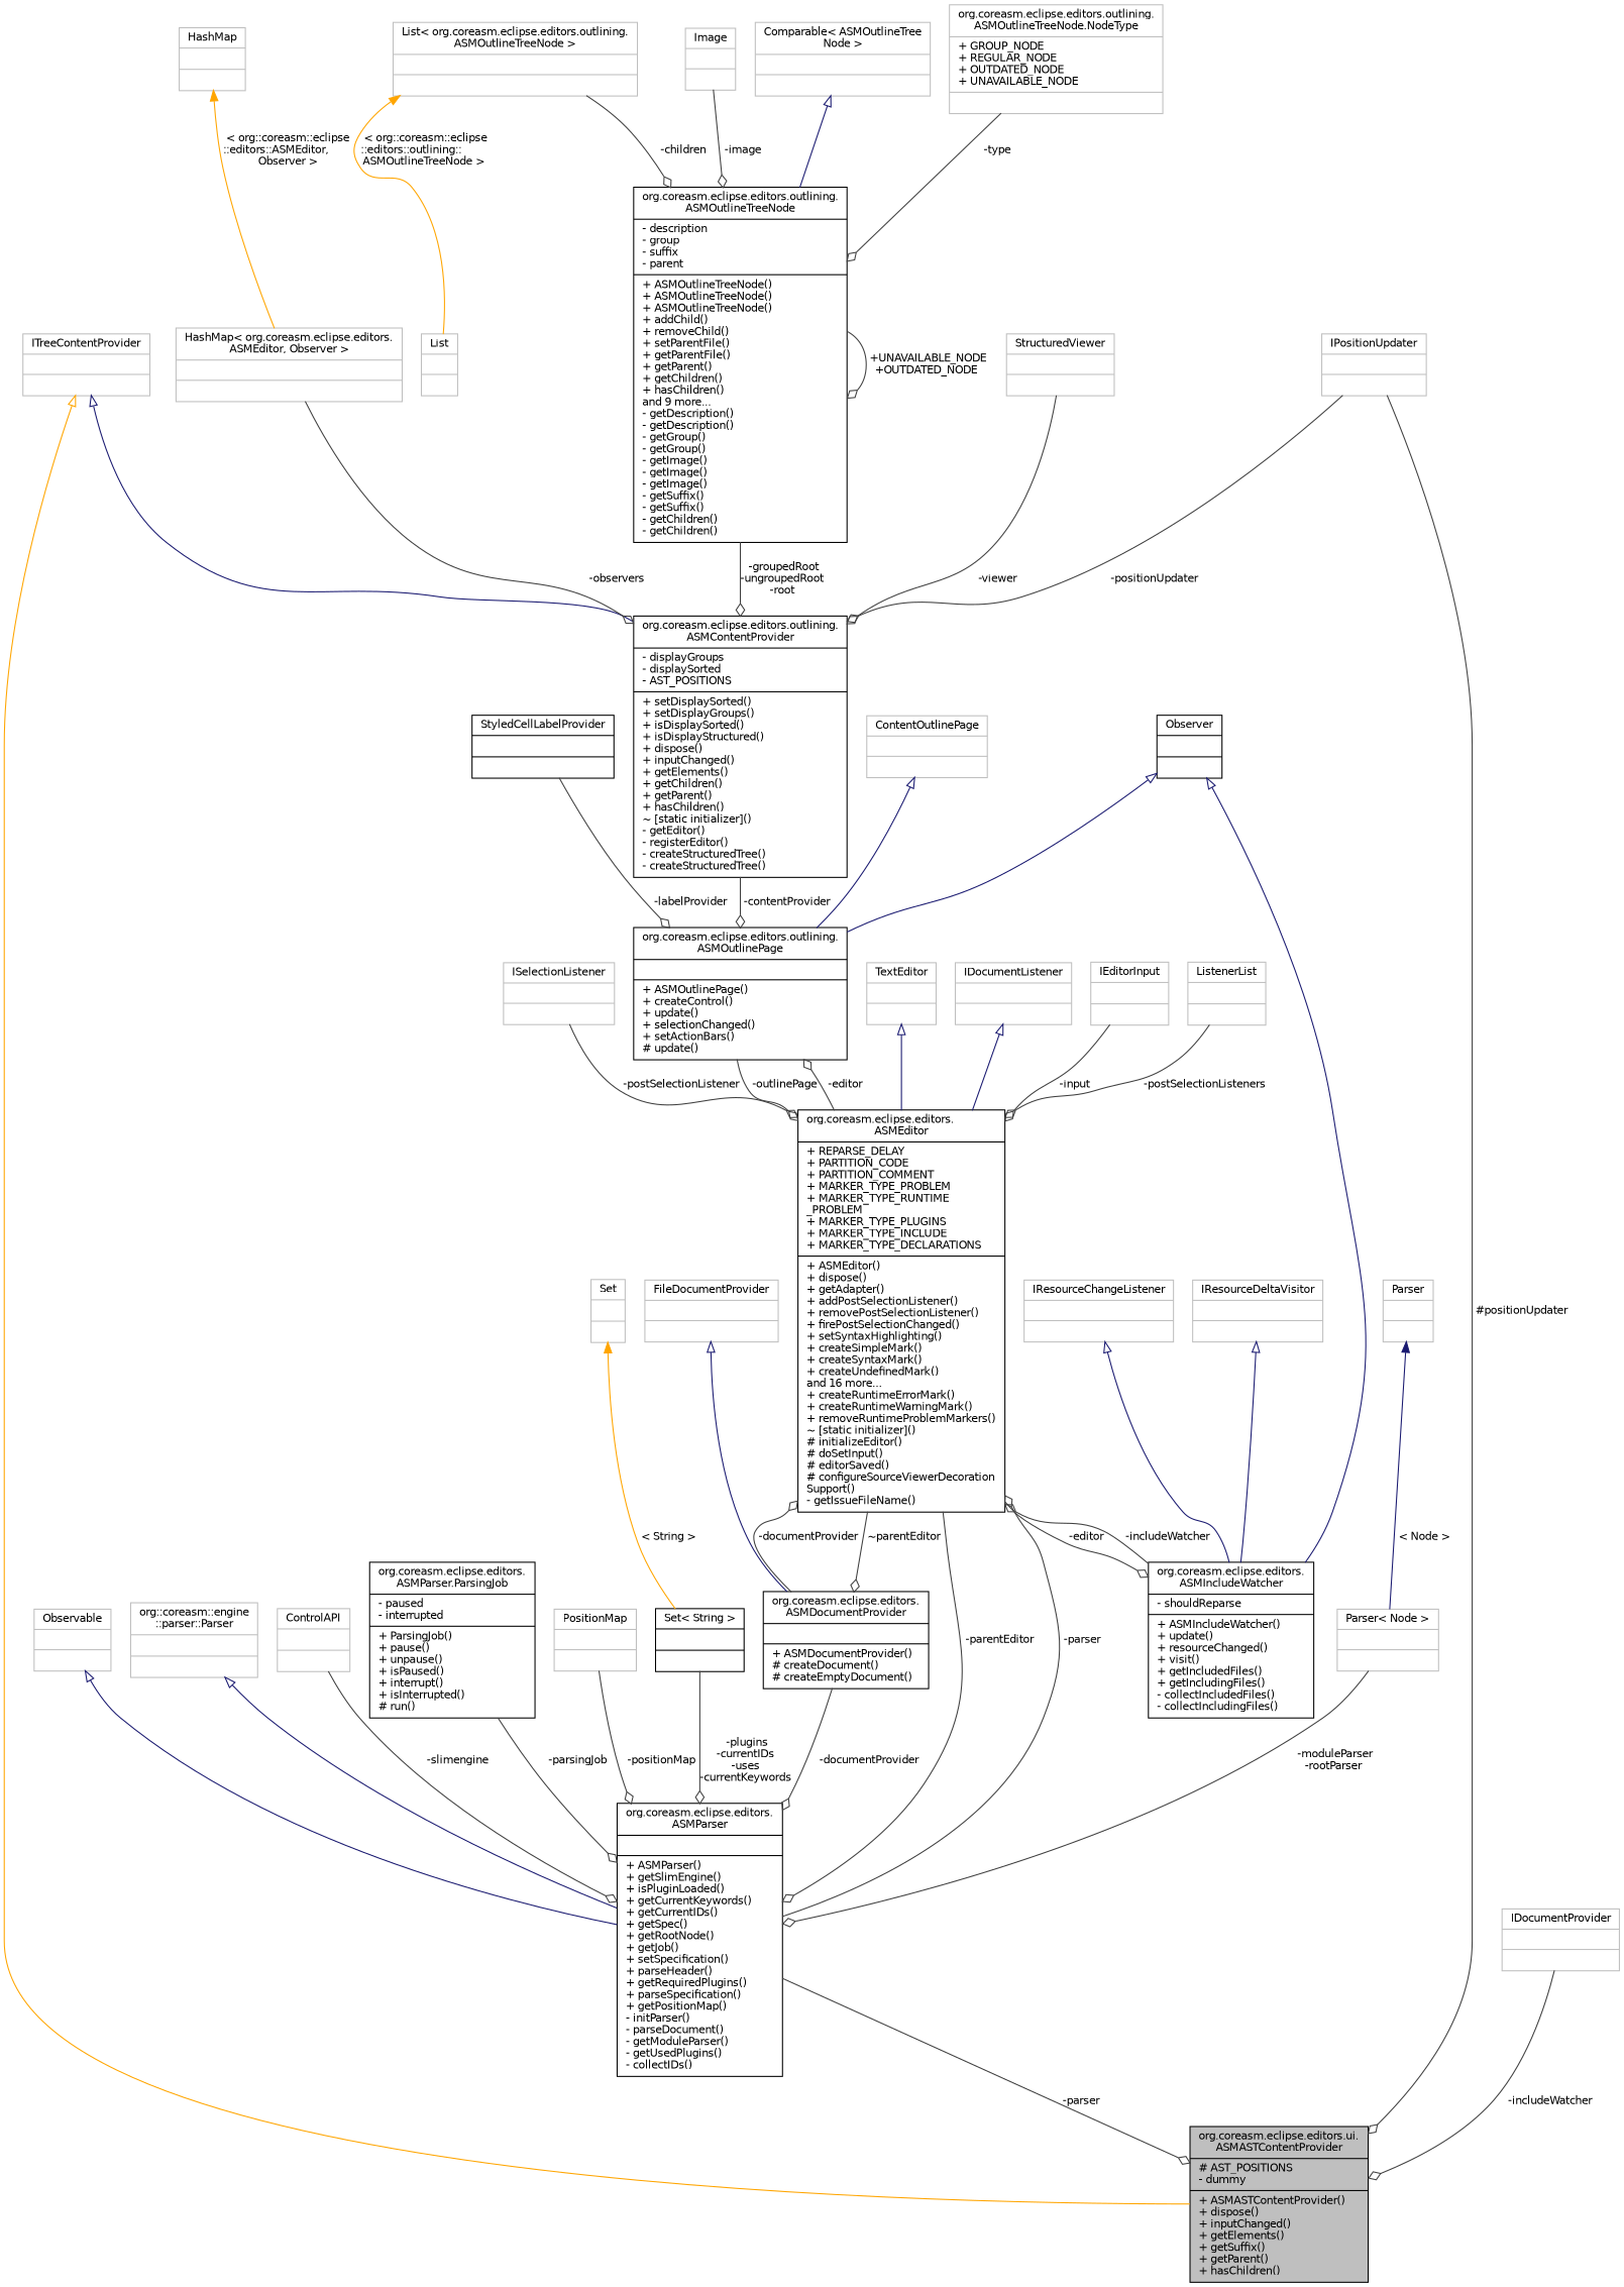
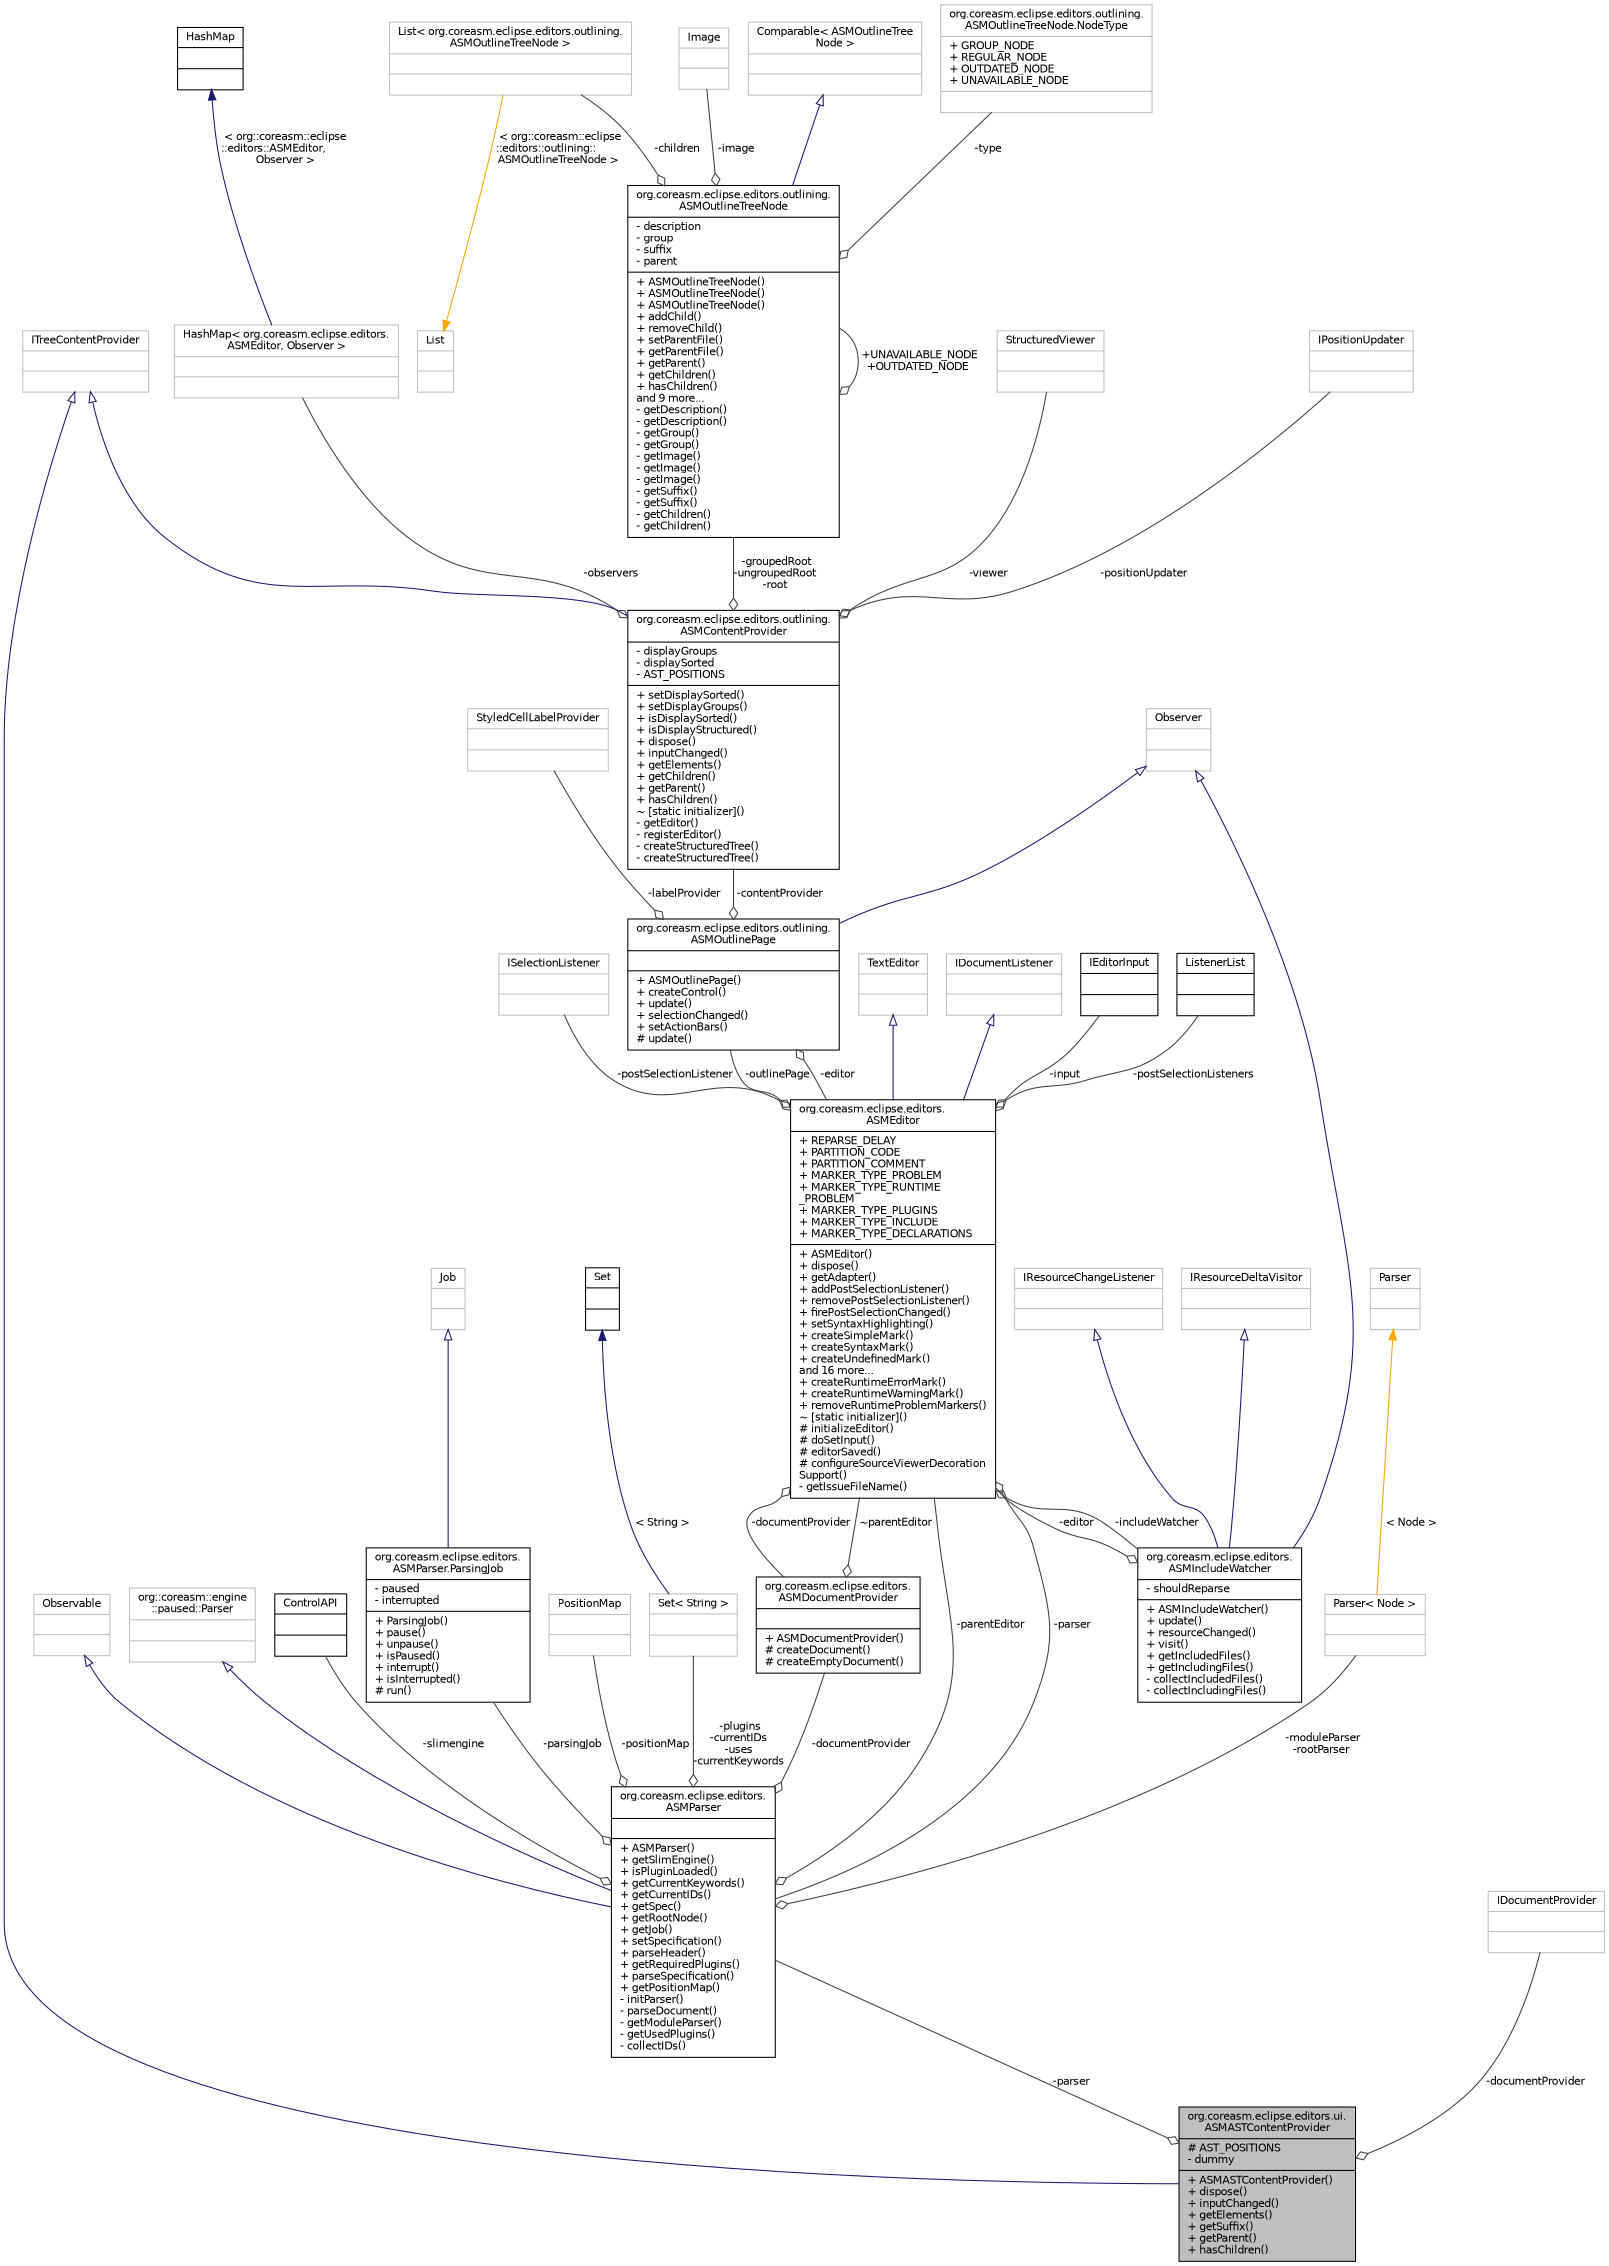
  digraph {
    fontname="DejaVu Sans"
    node [color=grey75 fontname="DejaVu Sans" fontsize=10 shape=record]
    edge [color=grey25 fontname="DejaVu Sans" fontsize=10 labelfontname=Helvetica labelfontsize=10 style=solid arrowhead=odiamond]
    n1 [color=black fillcolor=grey75 fontcolor=black height=0.2 label="{org.coreasm.eclipse.editors.ui.\lASMASTContentProvider\n|# AST_POSITIONS\l- dummy\l|+ ASMASTContentProvider()\l+ dispose()\l+ inputChanged()\l+ getElements()\l+ getSuffix()\l+ getParent()\l+ hasChildren()\l}" style=filled width=0.4]
    n2 [height=0.2 label="{ITreeContentProvider\n||}" width=0.4]
    n3 [color=black height=0.2 label="{org.coreasm.eclipse.editors.outlining.\lASMContentProvider\n|- displayGroups\l- displaySorted\l- AST_POSITIONS\l|+ setDisplaySorted()\l+ setDisplayGroups()\l+ isDisplaySorted()\l+ isDisplayStructured()\l+ dispose()\l+ inputChanged()\l+ getElements()\l+ getChildren()\l+ getParent()\l+ hasChildren()\l~ [static initializer]()\l- getEditor()\l- registerEditor()\l- createStructuredTree()\l- createStructuredTree()\l}" width=0.4]
    n4 [color=black height=0.2 label="{org.coreasm.eclipse.editors.outlining.\lASMOutlinePage\n||+ ASMOutlinePage()\l+ createControl()\l+ update()\l+ selectionChanged()\l+ setActionBars()\l# update()\l}" width=0.4]
    n5 [color=black height=0.2 label="{org.coreasm.eclipse.editors.\lASMParser\n||+ ASMParser()\l+ getSlimEngine()\l+ isPluginLoaded()\l+ getCurrentKeywords()\l+ getCurrentIDs()\l+ getSpec()\l+ getRootNode()\l+ getJob()\l+ setSpecification()\l+ parseHeader()\l+ getRequiredPlugins()\l+ parseSpecification()\l+ getPositionMap()\l- initParser()\l- parseDocument()\l- getModuleParser()\l- getUsedPlugins()\l- collectIDs()\l}" width=0.4]
    n6 [color=black height=0.2 label="{org.coreasm.eclipse.editors.\lASMEditor\n|+ REPARSE_DELAY\l+ PARTITION_CODE\l+ PARTITION_COMMENT\l+ MARKER_TYPE_PROBLEM\l+ MARKER_TYPE_RUNTIME\l_PROBLEM\l+ MARKER_TYPE_PLUGINS\l+ MARKER_TYPE_INCLUDE\l+ MARKER_TYPE_DECLARATIONS\l|+ ASMEditor()\l+ dispose()\l+ getAdapter()\l+ addPostSelectionListener()\l+ removePostSelectionListener()\l+ firePostSelectionChanged()\l+ setSyntaxHighlighting()\l+ createSimpleMark()\l+ createSyntaxMark()\l+ createUndefinedMark()\land 16 more...\l+ createRuntimeErrorMark()\l+ createRuntimeWarningMark()\l+ removeRuntimeProblemMarkers()\l~ [static initializer]()\l# initializeEditor()\l# doSetInput()\l# editorSaved()\l# configureSourceViewerDecoration\lSupport()\l- getIssueFileName()\l}" width=0.4]
    n7 [color=black height=0.2 label="{org.coreasm.eclipse.editors.\lASMDocumentProvider\n||+ ASMDocumentProvider()\l# createDocument()\l# createEmptyDocument()\l}" width=0.4]
    n8 [color=black height=0.2 label="{org.coreasm.eclipse.editors.\lASMIncludeWatcher\n|- shouldReparse\l|+ ASMIncludeWatcher()\l+ update()\l+ resourceChanged()\l+ visit()\l+ getIncludedFiles()\l+ getIncludingFiles()\l- collectIncludedFiles()\l- collectIncludingFiles()\l}" width=0.4]
    n9 [height=0.2 label="{Observable\n||}" width=0.4]
-   n10 [height=0.2 label="{org::coreasm::engine\l::parser::Parser\n||}" width=0.4]
-   n11 [height=0.2 label="{ControlAPI\n||}" width=0.4]
+   n10 [height=0.2 label="{org::coreasm::engine\l::paused::Parser\n||}" width=0.4]
+   n11 [color=black height=0.2 label="{ControlAPI\n||}" width=0.4]
    n12 [color=black height=0.2 label="{org.coreasm.eclipse.editors.outlining.\lASMOutlineTreeNode\n|- description\l- group\l- suffix\l- parent\l|+ ASMOutlineTreeNode()\l+ ASMOutlineTreeNode()\l+ ASMOutlineTreeNode()\l+ addChild()\l+ removeChild()\l+ setParentFile()\l+ getParentFile()\l+ getParent()\l+ getChildren()\l+ hasChildren()\land 9 more...\l- getDescription()\l- getDescription()\l- getGroup()\l- getGroup()\l- getImage()\l- getImage()\l- getImage()\l- getSuffix()\l- getSuffix()\l- getChildren()\l- getChildren()\l}" width=0.4]
-   n13 [height=0.2 label="{FileDocumentProvider\n||}" width=0.4]
    n14 [height=0.2 label="{TextEditor\n||}" width=0.4]
    n15 [height=0.2 label="{IDocumentListener\n||}" width=0.4]
-   n16 [height=0.2 label="{IEditorInput\n||}" width=0.4]
-   n17 [height=0.2 label="{ListenerList\n||}" width=0.4]
+   n16 [color=black height=0.2 label="{IEditorInput\n||}" width=0.4]
+   n17 [color=black height=0.2 label="{ListenerList\n||}" width=0.4]
    n18 [height=0.2 label="{ISelectionListener\n||}" width=0.4]
-   n19 [color=black height=0.2 label="{Observer\n||}" width=0.4]
+   n19 [height=0.2 label="{Observer\n||}" width=0.4]
    n20 [height=0.2 label="{IResourceChangeListener\n||}" width=0.4]
    n21 [height=0.2 label="{IResourceDeltaVisitor\n||}" width=0.4]
-   n22 [height=0.2 label="{ContentOutlinePage\n||}" width=0.4]
    n23 [height=0.2 label="{StructuredViewer\n||}" width=0.4]
    n24 [height=0.2 label="{HashMap\< org.coreasm.eclipse.editors.\lASMEditor, Observer \>\n||}" width=0.4]
-   n25 [height=0.2 label="{HashMap\n||}" width=0.4]
+   n25 [color=black height=0.2 label="{HashMap\n||}" width=0.4]
    n26 [height=0.2 label="{Comparable\< ASMOutlineTree\lNode \>\n||}" width=0.4]
    n27 [height=0.2 label="{org.coreasm.eclipse.editors.outlining.\lASMOutlineTreeNode.NodeType\n|+ GROUP_NODE\l+ REGULAR_NODE\l+ OUTDATED_NODE\l+ UNAVAILABLE_NODE\l|}" width=0.4]
    n28 [height=0.2 label="{List\< org.coreasm.eclipse.editors.outlining.\lASMOutlineTreeNode \>\n||}" width=0.4]
    n29 [height=0.2 label="{List\n||}" width=0.4]
    n30 [height=0.2 label="{Image\n||}" width=0.4]
    n31 [height=0.2 label="{IPositionUpdater\n||}" width=0.4]
-   n32 [color=black height=0.2 label="{StyledCellLabelProvider\n||}" width=0.4]
+   n32 [height=0.2 label="{StyledCellLabelProvider\n||}" width=0.4]
    n33 [color=black height=0.2 label="{org.coreasm.eclipse.editors.\lASMParser.ParsingJob\n|- paused\l- interrupted\l|+ ParsingJob()\l+ pause()\l+ unpause()\l+ isPaused()\l+ interrupt()\l+ isInterrupted()\l# run()\l}" width=0.4]
-   n35 [color=black height=0.2 label="{Set\< String \>\n||}" width=0.4]
-   n36 [height=0.2 label="{Set\n||}" width=0.4]
+   n34 [height=0.2 label="{Job\n||}" width=0.4]
+   n35 [height=0.2 label="{Set\< String \>\n||}" width=0.4]
+   n36 [color=black height=0.2 label="{Set\n||}" width=0.4]
    n37 [height=0.2 label="{PositionMap\n||}" width=0.4]
    n38 [height=0.2 label="{Parser\< Node \>\n||}" width=0.4]
    n39 [height=0.2 label="{Parser\n||}" width=0.4]
    n40 [height=0.2 label="{IDocumentProvider\n||}" width=0.4]
-   n2 -> n1 [arrowtail=onormal color=orange dir=back arrowhead=""]
+   n2 -> n1 [arrowtail=onormal color=midnightblue dir=back arrowhead=""]
    n2 -> n3 [arrowtail=onormal color=midnightblue dir=back arrowhead=""]
    n3 -> n4 [label=" -contentProvider"]
    n4 -> n6 [label=" -outlinePage"]
    n5 -> n1 [label=" -parser"]
    n5 -> n6 [label=" -parser"]
    n6 -> n4 [label=" -editor"]
    n6 -> n5 [label=" -parentEditor"]
    n6 -> n7 [label=" ~parentEditor"]
    n6 -> n8 [label=" -editor"]
    n7 -> n5 [label=" -documentProvider"]
    n7 -> n6 [label=" -documentProvider"]
    n8 -> n6 [label=" -includeWatcher"]
    n9 -> n5 [arrowtail=onormal color=midnightblue dir=back arrowhead=""]
    n10 -> n5 [arrowtail=onormal color=midnightblue dir=back arrowhead=""]
    n11 -> n5 [label=" -slimengine"]
    n12 -> n3 [label=" -groupedRoot\n-ungroupedRoot\n-root"]
    n12 -> n12 [label=" +UNAVAILABLE_NODE\n+OUTDATED_NODE"]
-   n13 -> n7 [arrowtail=onormal color=midnightblue dir=back arrowhead=""]
    n14 -> n6 [arrowtail=onormal color=midnightblue dir=back arrowhead=""]
    n15 -> n6 [arrowtail=onormal color=midnightblue dir=back arrowhead=""]
    n16 -> n6 [label=" -input"]
    n17 -> n6 [label=" -postSelectionListeners"]
    n18 -> n6 [label=" -postSelectionListener"]
    n19 -> n4 [arrowtail=onormal color=midnightblue dir=back arrowhead=""]
    n19 -> n8 [arrowtail=onormal color=midnightblue dir=back arrowhead=""]
    n20 -> n8 [arrowtail=onormal color=midnightblue dir=back arrowhead=""]
    n21 -> n8 [arrowtail=onormal color=midnightblue dir=back arrowhead=""]
-   n22 -> n4 [arrowtail=onormal color=midnightblue dir=back arrowhead=""]
    n23 -> n3 [label=" -viewer"]
    n24 -> n3 [label=" -observers"]
-   n25 -> n24 [color=orange dir=back label=" \< org::coreasm::eclipse\l::editors::ASMEditor,\l Observer \>" arrowhead=""]
+   n25 -> n24 [color=midnightblue dir=back label=" \< org::coreasm::eclipse\l::editors::ASMEditor,\l Observer \>" arrowhead=""]
    n26 -> n12 [arrowtail=onormal color=midnightblue dir=back arrowhead=""]
    n27 -> n12 [label=" -type"]
    n28 -> n12 [label=" -children"]
-   n28 -> n29 [color=orange dir=back label=" \< org::coreasm::eclipse\l::editors::outlining::\lASMOutlineTreeNode \>" arrowhead=""]
+   n29 -> n28 [color=orange dir=back label=" \< org::coreasm::eclipse\l::editors::outlining::\lASMOutlineTreeNode \>" arrowhead=""]
    n30 -> n12 [label=" -image"]
-   n31 -> n1 [label=" #positionUpdater"]
    n31 -> n3 [label=" -positionUpdater"]
    n32 -> n4 [label=" -labelProvider"]
    n33 -> n5 [label=" -parsingJob"]
+   n34 -> n33 [arrowtail=onormal color=midnightblue dir=back arrowhead=""]
    n35 -> n5 [label=" -plugins\n-currentIDs\n-uses\n-currentKeywords"]
-   n36 -> n35 [color=orange dir=back label=" \< String \>" arrowhead=""]
+   n36 -> n35 [color=midnightblue dir=back label=" \< String \>" arrowhead=""]
    n37 -> n5 [label=" -positionMap"]
    n38 -> n5 [label=" -moduleParser\n-rootParser"]
-   n39 -> n38 [color=midnightblue dir=back label=" \< Node \>" arrowhead=""]
-   n40 -> n1 [label=" -includeWatcher"]
+   n39 -> n38 [color=orange dir=back label=" \< Node \>" arrowhead=""]
+   n40 -> n1 [label=" -documentProvider"]
  }
